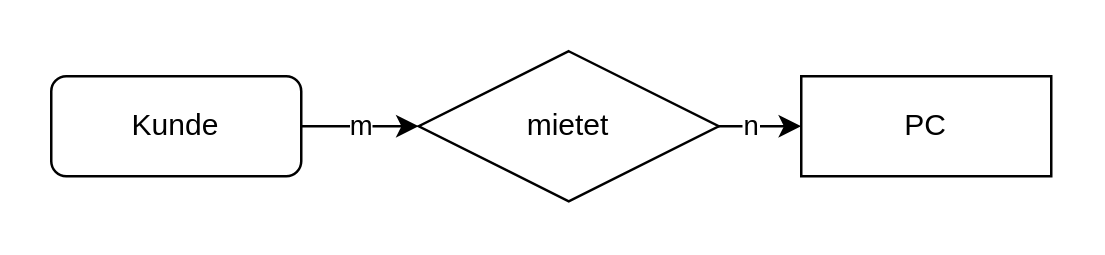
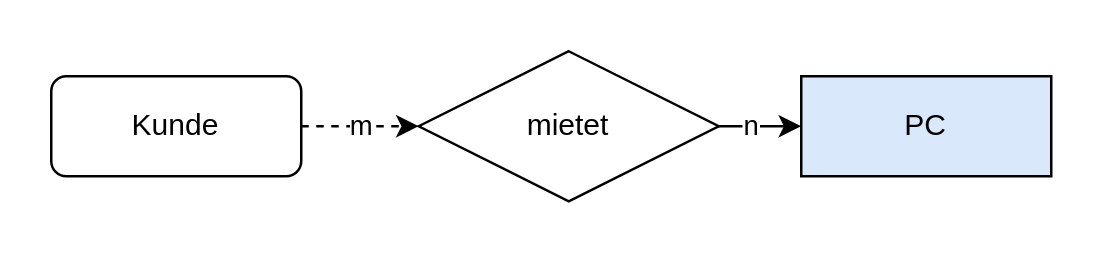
  <mxCell id="0" />
  <mxCell id="1" parent="0" />
- <mxCell id="2" value="m" style="edgeStyle=none;html=1;exitX=1;exitY=0.5;exitDx=0;exitDy=0;entryX=0;entryY=0.5;entryDx=0;entryDy=0;" edge="1" parent="1" source="3" target="6"><mxGeometry relative="1" as="geometry" /></mxCell>
+ <mxCell id="2" value="m" style="edgeStyle=none;html=1;exitX=1;exitY=0.5;exitDx=0;exitDy=0;entryX=0;entryY=0.5;entryDx=0;entryDy=0;dashed=1;" edge="1" parent="1" source="3" target="6"><mxGeometry relative="1" as="geometry" /></mxCell>
  <mxCell id="3" value="Kunde" style="whiteSpace=wrap;html=1;align=center;rounded=1;" vertex="1" parent="1"><mxGeometry x="20" y="30" width="100" height="40" as="geometry" /></mxCell>
- <mxCell id="4" value="PC" style="whiteSpace=wrap;html=1;align=center;" vertex="1" parent="1"><mxGeometry x="320" y="30" width="100" height="40" as="geometry" /></mxCell>
+ <mxCell id="4" value="PC" style="whiteSpace=wrap;html=1;align=center;fillColor=#dae8fc;" vertex="1" parent="1"><mxGeometry x="320" y="30" width="100" height="40" as="geometry" /></mxCell>
  <mxCell id="5" value="n" style="edgeStyle=none;html=1;exitX=1;exitY=0.5;exitDx=0;exitDy=0;" edge="1" parent="1"><mxGeometry relative="1" as="geometry"><mxPoint x="279" y="50" as="sourcePoint" /><mxPoint x="320" y="50" as="targetPoint" /></mxGeometry></mxCell>
  <mxCell id="6" value="mietet" style="shape=rhombus;perimeter=rhombusPerimeter;whiteSpace=wrap;html=1;align=center;" vertex="1" parent="1"><mxGeometry x="167" y="20" width="120" height="60" as="geometry" /></mxCell>
